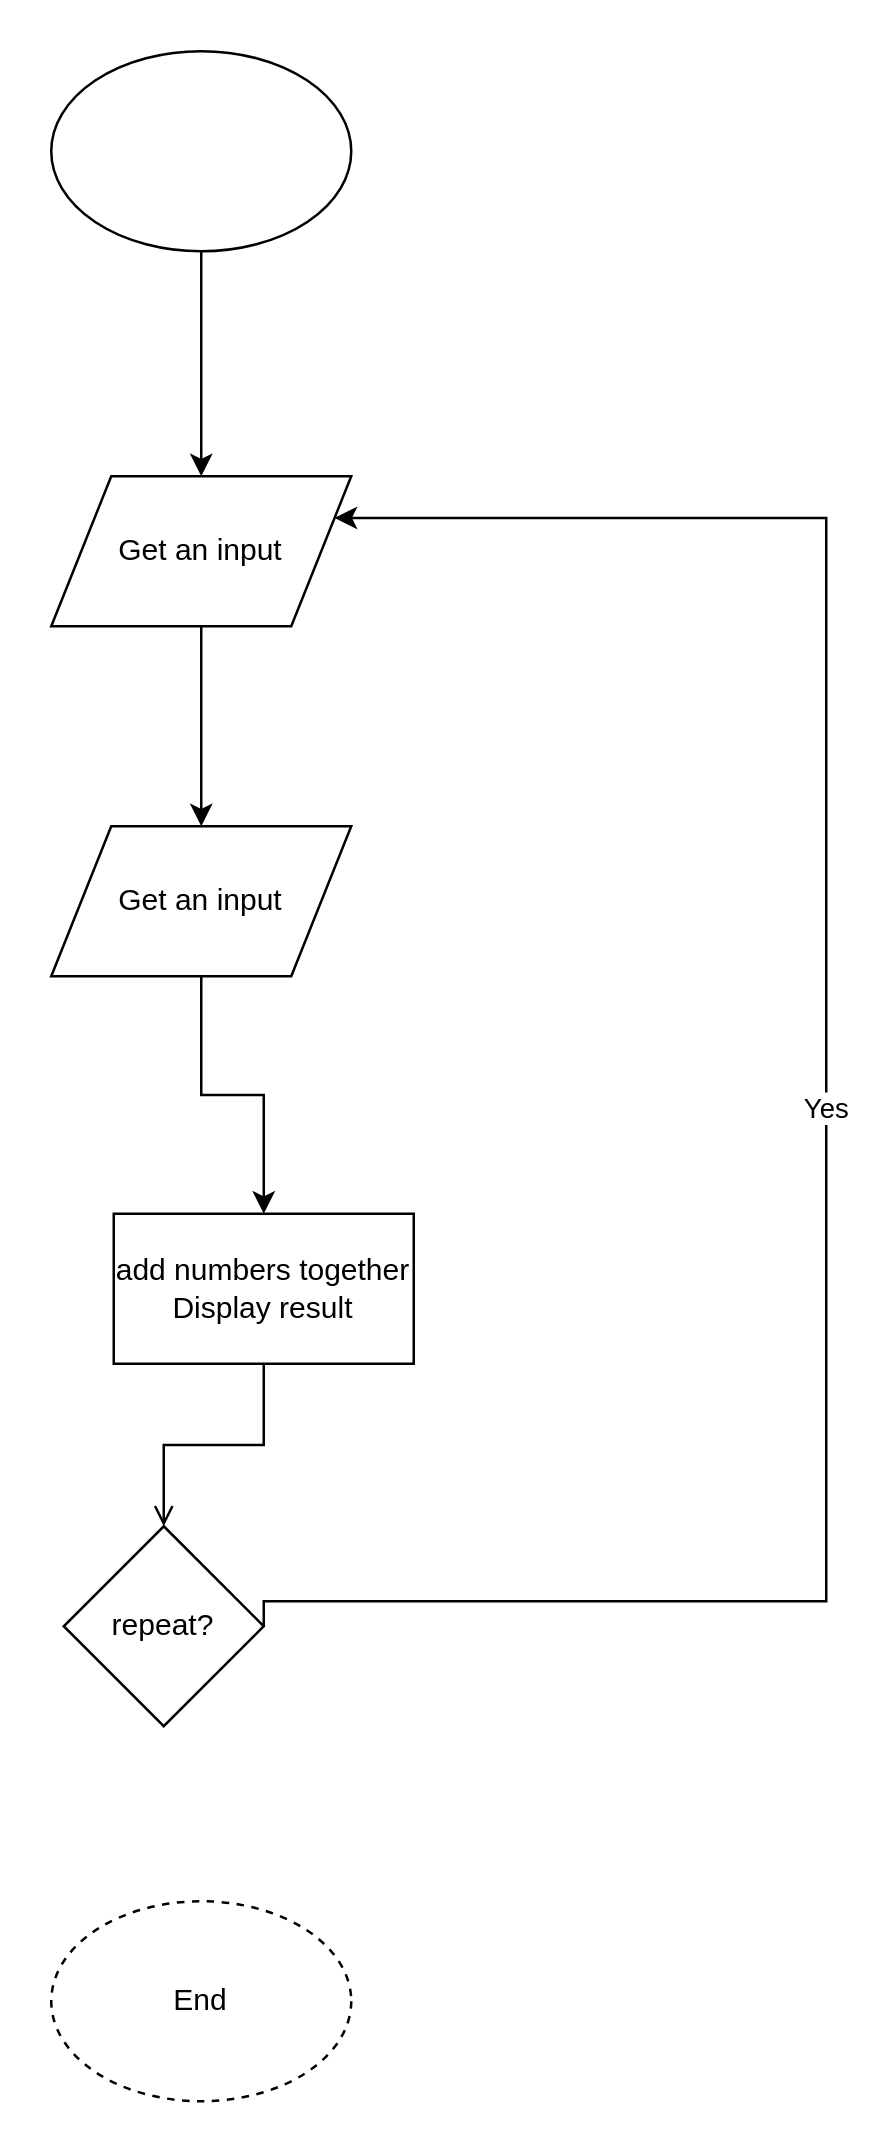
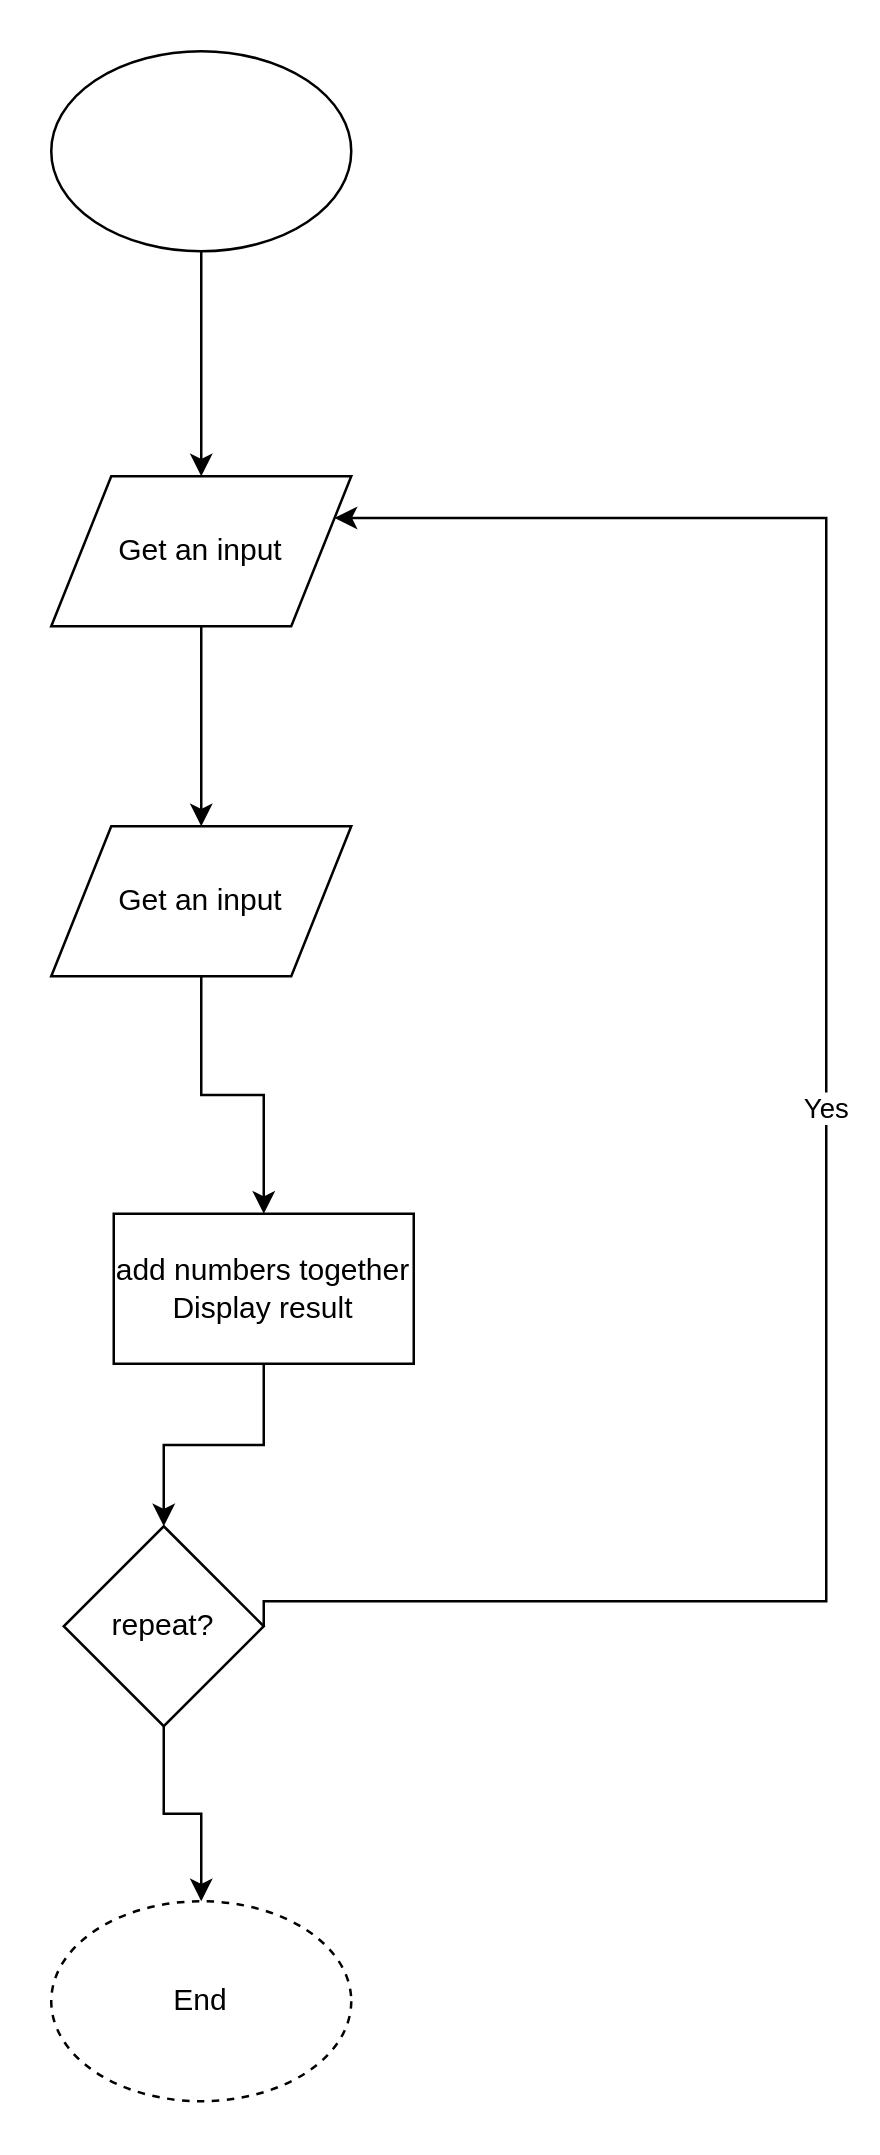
  <mxCell id="0" />
  <mxCell id="1" parent="0" />
  <mxCell id="2" value="" style="edgeStyle=orthogonalEdgeStyle;rounded=0;orthogonalLoop=1;jettySize=auto;html=1;" edge="1" parent="1" source="3" target="5"><mxGeometry relative="1" as="geometry" /></mxCell>
  <mxCell id="3" value="" style="ellipse;whiteSpace=wrap;html=1;" vertex="1" parent="1"><mxGeometry x="20" y="20" width="120" height="80" as="geometry" /></mxCell>
  <mxCell id="4" value="" style="edgeStyle=orthogonalEdgeStyle;rounded=0;orthogonalLoop=1;jettySize=auto;html=1;" edge="1" parent="1" source="5" target="7"><mxGeometry relative="1" as="geometry" /></mxCell>
  <mxCell id="5" value="Get an input&lt;br&gt;" style="shape=parallelogram;perimeter=parallelogramPerimeter;whiteSpace=wrap;html=1;fontFamily=Helvetica;fontSize=12;fontColor=#000000;align=center;strokeColor=#000000;fillColor=#ffffff;" vertex="1" parent="1"><mxGeometry x="20" y="190" width="120" height="60" as="geometry" /></mxCell>
  <mxCell id="6" value="" style="edgeStyle=orthogonalEdgeStyle;rounded=0;orthogonalLoop=1;jettySize=auto;html=1;" edge="1" parent="1" source="7" target="9"><mxGeometry relative="1" as="geometry" /></mxCell>
  <mxCell id="7" value="Get an input&lt;br&gt;" style="shape=parallelogram;perimeter=parallelogramPerimeter;whiteSpace=wrap;html=1;fontFamily=Helvetica;fontSize=12;fontColor=#000000;align=center;strokeColor=#000000;fillColor=#ffffff;" vertex="1" parent="1"><mxGeometry x="20" y="330" width="120" height="60" as="geometry" /></mxCell>
- <mxCell id="8" value="" style="edgeStyle=orthogonalEdgeStyle;rounded=0;orthogonalLoop=1;jettySize=auto;html=1;endArrow=open;" edge="1" parent="1" source="9" target="12"><mxGeometry relative="1" as="geometry" /></mxCell>
+ <mxCell id="8" value="" style="edgeStyle=orthogonalEdgeStyle;rounded=0;orthogonalLoop=1;jettySize=auto;html=1;" edge="1" parent="1" source="9" target="12"><mxGeometry relative="1" as="geometry" /></mxCell>
  <mxCell id="9" value="add numbers together&lt;br&gt;Display result&lt;br&gt;" style="whiteSpace=wrap;html=1;" vertex="1" parent="1"><mxGeometry x="45" y="485" width="120" height="60" as="geometry" /></mxCell>
  <mxCell id="10" value="Yes" style="edgeStyle=orthogonalEdgeStyle;rounded=0;orthogonalLoop=1;jettySize=auto;html=1;exitX=1;exitY=0.5;exitDx=0;exitDy=0;entryX=1;entryY=0.25;entryDx=0;entryDy=0;" edge="1" parent="1" source="12" target="5"><mxGeometry relative="1" as="geometry"><Array as="points"><mxPoint x="330" y="640" /><mxPoint x="330" y="207" /></Array></mxGeometry></mxCell>
+ <mxCell id="11" value="" style="edgeStyle=orthogonalEdgeStyle;rounded=0;orthogonalLoop=1;jettySize=auto;html=1;" edge="1" parent="1" source="12" target="13"><mxGeometry relative="1" as="geometry" /></mxCell>
  <mxCell id="12" value="repeat?" style="rhombus;whiteSpace=wrap;html=1;" vertex="1" parent="1"><mxGeometry x="25" y="610" width="80" height="80" as="geometry" /></mxCell>
  <mxCell id="13" value="End" style="ellipse;whiteSpace=wrap;html=1;dashed=1;" vertex="1" parent="1"><mxGeometry x="20" y="760" width="120" height="80" as="geometry" /></mxCell>
